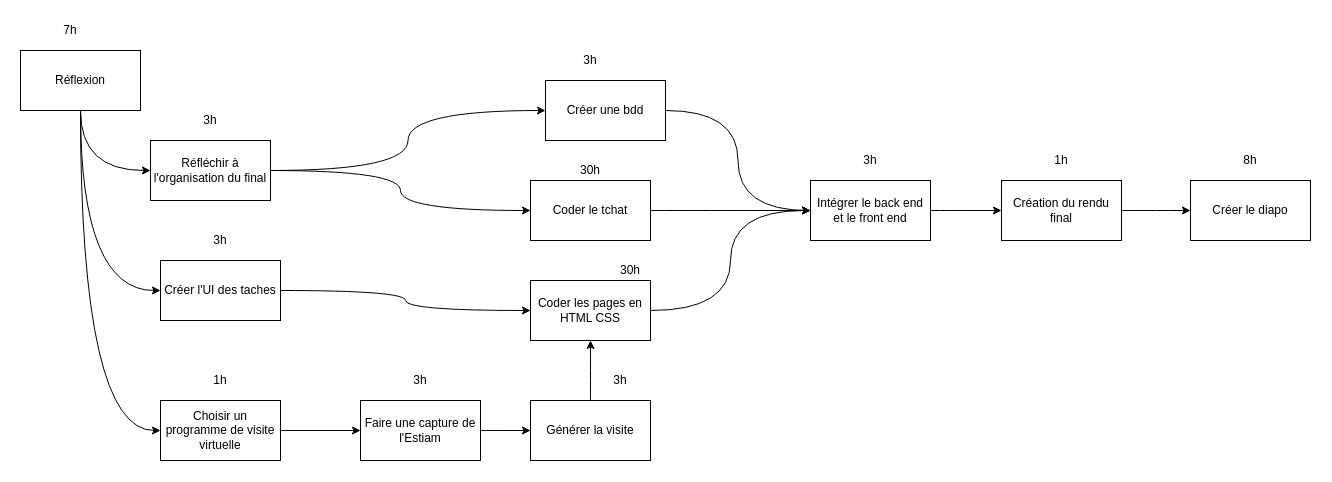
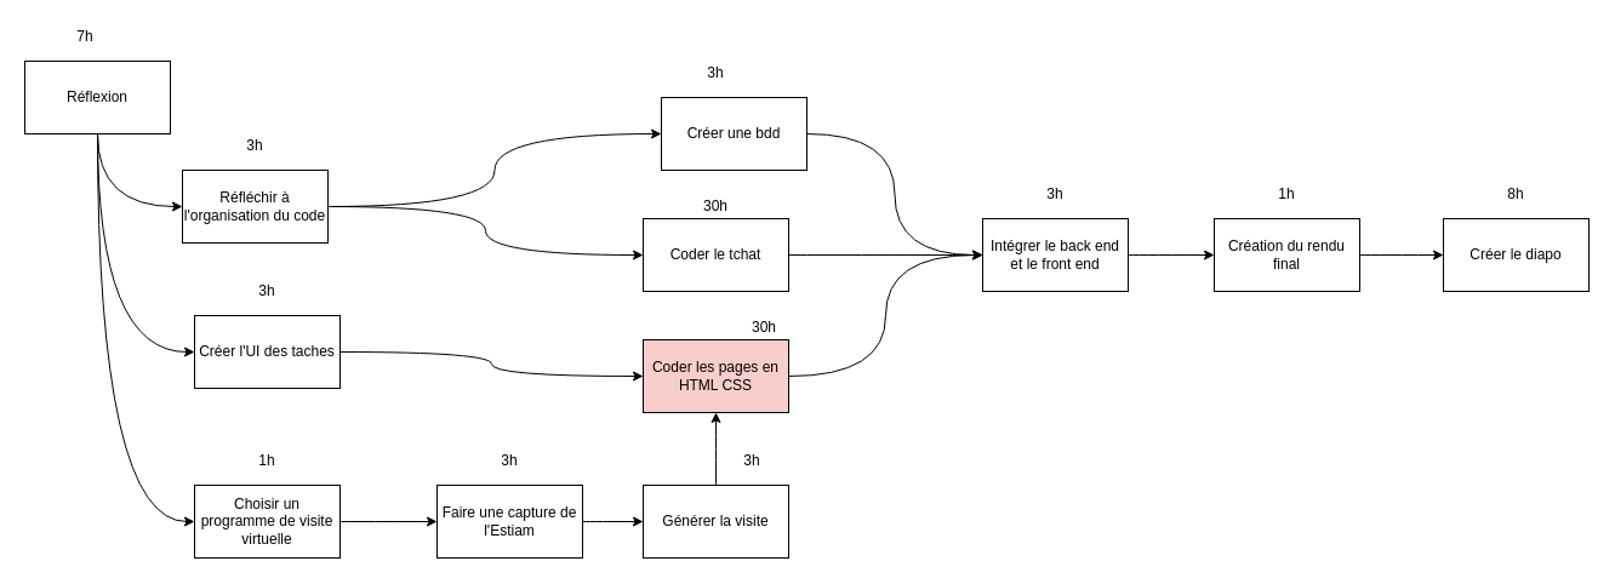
  <mxCell id="0" />
  <mxCell id="1" parent="0" />
  <mxCell id="2" style="edgeStyle=orthogonalEdgeStyle;orthogonalLoop=1;jettySize=auto;html=1;exitX=0.5;exitY=1;exitDx=0;exitDy=0;entryX=0;entryY=0.5;entryDx=0;entryDy=0;curved=1;" edge="1" parent="1" source="5" target="18"><mxGeometry relative="1" as="geometry" /></mxCell>
  <mxCell id="3" style="edgeStyle=orthogonalEdgeStyle;curved=1;orthogonalLoop=1;jettySize=auto;html=1;exitX=0.5;exitY=1;exitDx=0;exitDy=0;entryX=0;entryY=0.5;entryDx=0;entryDy=0;" edge="1" parent="1" source="5" target="7"><mxGeometry relative="1" as="geometry" /></mxCell>
  <mxCell id="4" style="edgeStyle=orthogonalEdgeStyle;curved=1;orthogonalLoop=1;jettySize=auto;html=1;exitX=0.5;exitY=1;exitDx=0;exitDy=0;entryX=0;entryY=0.5;entryDx=0;entryDy=0;" edge="1" parent="1" source="5" target="11"><mxGeometry relative="1" as="geometry" /></mxCell>
  <mxCell id="5" value="Réflexion" style="rounded=0;whiteSpace=wrap;html=1;" vertex="1" parent="1"><mxGeometry x="20" y="50" width="120" height="60" as="geometry" /></mxCell>
  <mxCell id="6" style="edgeStyle=orthogonalEdgeStyle;curved=1;orthogonalLoop=1;jettySize=auto;html=1;exitX=1;exitY=0.5;exitDx=0;exitDy=0;entryX=0;entryY=0.5;entryDx=0;entryDy=0;" edge="1" parent="1" source="7" target="9"><mxGeometry relative="1" as="geometry" /></mxCell>
  <mxCell id="7" value="Créer l'UI des taches" style="rounded=0;whiteSpace=wrap;html=1;" vertex="1" parent="1"><mxGeometry x="160" y="260" width="120" height="60" as="geometry" /></mxCell>
  <mxCell id="8" style="edgeStyle=orthogonalEdgeStyle;curved=1;orthogonalLoop=1;jettySize=auto;html=1;exitX=1;exitY=0.5;exitDx=0;exitDy=0;entryX=0;entryY=0.5;entryDx=0;entryDy=0;" edge="1" parent="1" source="9" target="24"><mxGeometry relative="1" as="geometry" /></mxCell>
- <mxCell id="9" value="Coder les pages en HTML CSS" style="rounded=0;whiteSpace=wrap;html=1;" vertex="1" parent="1"><mxGeometry x="530" y="280" width="120" height="60" as="geometry" /></mxCell>
+ <mxCell id="9" value="Coder les pages en HTML CSS" style="rounded=0;whiteSpace=wrap;html=1;fillColor=#f8cecc;" vertex="1" parent="1"><mxGeometry x="530" y="280" width="120" height="60" as="geometry" /></mxCell>
  <mxCell id="10" style="edgeStyle=orthogonalEdgeStyle;curved=1;orthogonalLoop=1;jettySize=auto;html=1;exitX=1;exitY=0.5;exitDx=0;exitDy=0;" edge="1" parent="1" source="11" target="13"><mxGeometry relative="1" as="geometry"><mxPoint x="350" y="450" as="targetPoint" /></mxGeometry></mxCell>
  <mxCell id="11" value="Choisir un programme de visite virtuelle" style="rounded=0;whiteSpace=wrap;html=1;" vertex="1" parent="1"><mxGeometry x="160" y="400" width="120" height="60" as="geometry" /></mxCell>
  <mxCell id="12" style="edgeStyle=orthogonalEdgeStyle;curved=1;orthogonalLoop=1;jettySize=auto;html=1;exitX=1;exitY=0.5;exitDx=0;exitDy=0;entryX=0;entryY=0.5;entryDx=0;entryDy=0;" edge="1" parent="1" source="13" target="15"><mxGeometry relative="1" as="geometry" /></mxCell>
  <mxCell id="13" value="Faire une capture de l'Estiam" style="rounded=0;whiteSpace=wrap;html=1;" vertex="1" parent="1"><mxGeometry x="360" y="400" width="120" height="60" as="geometry" /></mxCell>
  <mxCell id="14" style="edgeStyle=orthogonalEdgeStyle;curved=1;orthogonalLoop=1;jettySize=auto;html=1;exitX=0.5;exitY=0;exitDx=0;exitDy=0;entryX=0.5;entryY=1;entryDx=0;entryDy=0;" edge="1" parent="1" source="15" target="9"><mxGeometry relative="1" as="geometry" /></mxCell>
  <mxCell id="15" value="Générer la visite" style="rounded=0;whiteSpace=wrap;html=1;" vertex="1" parent="1"><mxGeometry x="530" y="400" width="120" height="60" as="geometry" /></mxCell>
  <mxCell id="16" style="edgeStyle=orthogonalEdgeStyle;curved=1;orthogonalLoop=1;jettySize=auto;html=1;exitX=1;exitY=0.5;exitDx=0;exitDy=0;" edge="1" parent="1" source="18" target="22"><mxGeometry relative="1" as="geometry" /></mxCell>
  <mxCell id="17" style="edgeStyle=orthogonalEdgeStyle;curved=1;orthogonalLoop=1;jettySize=auto;html=1;exitX=1;exitY=0.5;exitDx=0;exitDy=0;entryX=0;entryY=0.5;entryDx=0;entryDy=0;" edge="1" parent="1" source="18" target="20"><mxGeometry relative="1" as="geometry" /></mxCell>
- <mxCell id="18" value="Réfléchir à l'organisation du final" style="rounded=0;whiteSpace=wrap;html=1;" vertex="1" parent="1"><mxGeometry x="150" y="140" width="120" height="60" as="geometry" /></mxCell>
- <mxCell id="19" style="edgeStyle=orthogonalEdgeStyle;curved=1;orthogonalLoop=1;jettySize=auto;html=1;exitX=1;exitY=0.5;exitDx=0;exitDy=0;entryX=0;entryY=0.5;entryDx=0;entryDy=0;endArrow=open;" edge="1" parent="1" source="20" target="24"><mxGeometry relative="1" as="geometry" /></mxCell>
+ <mxCell id="18" value="Réfléchir à l'organisation du code" style="rounded=0;whiteSpace=wrap;html=1;" vertex="1" parent="1"><mxGeometry x="150" y="140" width="120" height="60" as="geometry" /></mxCell>
+ <mxCell id="19" style="edgeStyle=orthogonalEdgeStyle;curved=1;orthogonalLoop=1;jettySize=auto;html=1;exitX=1;exitY=0.5;exitDx=0;exitDy=0;entryX=0;entryY=0.5;entryDx=0;entryDy=0;" edge="1" parent="1" source="20" target="24"><mxGeometry relative="1" as="geometry" /></mxCell>
  <mxCell id="20" value="Créer une bdd" style="rounded=0;whiteSpace=wrap;html=1;" vertex="1" parent="1"><mxGeometry x="545" y="80" width="120" height="60" as="geometry" /></mxCell>
  <mxCell id="21" style="edgeStyle=orthogonalEdgeStyle;curved=1;orthogonalLoop=1;jettySize=auto;html=1;exitX=1;exitY=0.5;exitDx=0;exitDy=0;entryX=0;entryY=0.5;entryDx=0;entryDy=0;" edge="1" parent="1" source="22" target="24"><mxGeometry relative="1" as="geometry" /></mxCell>
  <mxCell id="22" value="Coder le tchat" style="rounded=0;whiteSpace=wrap;html=1;" vertex="1" parent="1"><mxGeometry x="530" y="180" width="120" height="60" as="geometry" /></mxCell>
  <mxCell id="23" style="edgeStyle=orthogonalEdgeStyle;curved=1;orthogonalLoop=1;jettySize=auto;html=1;exitX=1;exitY=0.5;exitDx=0;exitDy=0;entryX=0;entryY=0.5;entryDx=0;entryDy=0;" edge="1" parent="1" source="24" target="26"><mxGeometry relative="1" as="geometry" /></mxCell>
  <mxCell id="24" value="Intégrer le back end et le front end" style="rounded=0;whiteSpace=wrap;html=1;" vertex="1" parent="1"><mxGeometry x="810" y="180" width="120" height="60" as="geometry" /></mxCell>
  <mxCell id="25" style="edgeStyle=orthogonalEdgeStyle;curved=1;orthogonalLoop=1;jettySize=auto;html=1;exitX=1;exitY=0.5;exitDx=0;exitDy=0;entryX=0;entryY=0.5;entryDx=0;entryDy=0;" edge="1" parent="1" source="26" target="37"><mxGeometry relative="1" as="geometry" /></mxCell>
  <mxCell id="26" value="Création du rendu final" style="rounded=0;whiteSpace=wrap;html=1;" vertex="1" parent="1"><mxGeometry x="1001" y="180" width="120" height="60" as="geometry" /></mxCell>
  <mxCell id="27" value="7h" style="text;html=1;strokeColor=none;fillColor=none;align=center;verticalAlign=middle;whiteSpace=wrap;rounded=0;" vertex="1" parent="1"><mxGeometry x="50" y="20" width="40" height="20" as="geometry" /></mxCell>
  <mxCell id="28" value="3h" style="text;html=1;strokeColor=none;fillColor=none;align=center;verticalAlign=middle;whiteSpace=wrap;rounded=0;" vertex="1" parent="1"><mxGeometry x="190" y="110" width="40" height="20" as="geometry" /></mxCell>
  <mxCell id="29" value="3h" style="text;html=1;strokeColor=none;fillColor=none;align=center;verticalAlign=middle;whiteSpace=wrap;rounded=0;" vertex="1" parent="1"><mxGeometry x="200" y="230" width="40" height="20" as="geometry" /></mxCell>
  <mxCell id="30" value="1h" style="text;html=1;strokeColor=none;fillColor=none;align=center;verticalAlign=middle;whiteSpace=wrap;rounded=0;" vertex="1" parent="1"><mxGeometry x="200" y="370" width="40" height="20" as="geometry" /></mxCell>
  <mxCell id="31" value="3h" style="text;html=1;strokeColor=none;fillColor=none;align=center;verticalAlign=middle;whiteSpace=wrap;rounded=0;" vertex="1" parent="1"><mxGeometry x="400" y="370" width="40" height="20" as="geometry" /></mxCell>
  <mxCell id="32" value="3h" style="text;html=1;strokeColor=none;fillColor=none;align=center;verticalAlign=middle;whiteSpace=wrap;rounded=0;" vertex="1" parent="1"><mxGeometry x="600" y="370" width="40" height="20" as="geometry" /></mxCell>
  <mxCell id="33" value="30h" style="text;html=1;strokeColor=none;fillColor=none;align=center;verticalAlign=middle;whiteSpace=wrap;rounded=0;" vertex="1" parent="1"><mxGeometry x="610" y="260" width="40" height="20" as="geometry" /></mxCell>
  <mxCell id="34" value="3h" style="text;html=1;strokeColor=none;fillColor=none;align=center;verticalAlign=middle;whiteSpace=wrap;rounded=0;" vertex="1" parent="1"><mxGeometry x="570" y="50" width="40" height="20" as="geometry" /></mxCell>
  <mxCell id="35" value="30h" style="text;html=1;strokeColor=none;fillColor=none;align=center;verticalAlign=middle;whiteSpace=wrap;rounded=0;" vertex="1" parent="1"><mxGeometry x="570" y="160" width="40" height="20" as="geometry" /></mxCell>
  <mxCell id="36" value="3h" style="text;html=1;strokeColor=none;fillColor=none;align=center;verticalAlign=middle;whiteSpace=wrap;rounded=0;" vertex="1" parent="1"><mxGeometry x="850" y="150" width="40" height="20" as="geometry" /></mxCell>
  <mxCell id="37" value="Créer le diapo" style="rounded=0;whiteSpace=wrap;html=1;" vertex="1" parent="1"><mxGeometry x="1190" y="180" width="120" height="60" as="geometry" /></mxCell>
  <mxCell id="38" value="8h" style="text;html=1;strokeColor=none;fillColor=none;align=center;verticalAlign=middle;whiteSpace=wrap;rounded=0;" vertex="1" parent="1"><mxGeometry x="1230" y="150" width="40" height="20" as="geometry" /></mxCell>
  <mxCell id="39" value="1h" style="text;html=1;strokeColor=none;fillColor=none;align=center;verticalAlign=middle;whiteSpace=wrap;rounded=0;" vertex="1" parent="1"><mxGeometry x="1041" y="150" width="40" height="20" as="geometry" /></mxCell>
